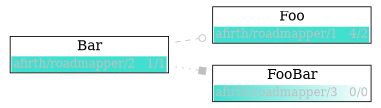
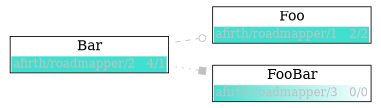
  digraph {
    rankdir=LR
    node [bgcolor=white fillcolor=white fontsize=16 shape=plaintext style=filled]
    edge [color=gray fontcolor=black length=100]
-   n1 [label=<  <TABLE HREF="https://github.com/afirth/roadmapper/milestone/1" BORDER="1" cellspacing="0" cellborder="0">     <TR>         <TD>Foo</TD>     </TR>     <TR>         <TD bgcolor="Turquoise;0.99:white"><FONT POINT-SIZE="14.0" COLOR="gray">afirth/roadmapper/1   4/2</FONT></TD>     </TR>   </TABLE>>]
-   n2 [label=<  <TABLE HREF="https://github.com/afirth/roadmapper/milestone/2" BORDER="1" cellspacing="0" cellborder="0">     <TR>         <TD>Bar</TD>     </TR>     <TR>         <TD bgcolor="Turquoise;0.99:white"><FONT POINT-SIZE="14.0" COLOR="gray">afirth/roadmapper/2   1/1</FONT></TD>     </TR>   </TABLE>>]
+   n1 [label=<  <TABLE HREF="https://github.com/afirth/roadmapper/milestone/1" BORDER="1" cellspacing="0" cellborder="0">     <TR>         <TD>Foo</TD>     </TR>     <TR>         <TD bgcolor="Turquoise;0.99:white"><FONT POINT-SIZE="14.0" COLOR="gray">afirth/roadmapper/1   2/2</FONT></TD>     </TR>   </TABLE>>]
+   n2 [label=<  <TABLE HREF="https://github.com/afirth/roadmapper/milestone/2" BORDER="1" cellspacing="0" cellborder="0">     <TR>         <TD>Bar</TD>     </TR>     <TR>         <TD bgcolor="Turquoise;0.99:white"><FONT POINT-SIZE="14.0" COLOR="gray">afirth/roadmapper/2   4/1</FONT></TD>     </TR>   </TABLE>>]
    n3 [label=<  <TABLE HREF="https://github.com/afirth/roadmapper/milestone/3" BORDER="1" cellspacing="0" cellborder="0">     <TR>         <TD>FooBar</TD>     </TR>     <TR>         <TD bgcolor="Turquoise;0:white"><FONT POINT-SIZE="14.0" COLOR="gray">afirth/roadmapper/3   0/0</FONT></TD>     </TR>   </TABLE>>]
    n2 -> n1 [arrowhead=odot style=dashed]
    n2 -> n3 [arrowhead=box style=dotted]
  }
